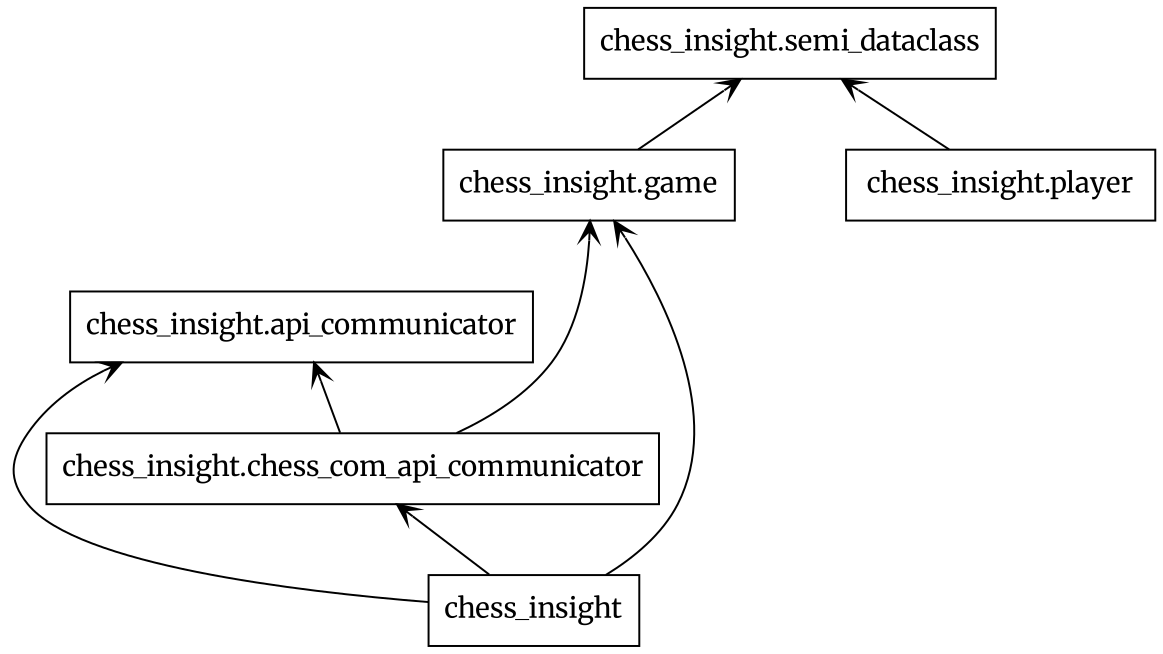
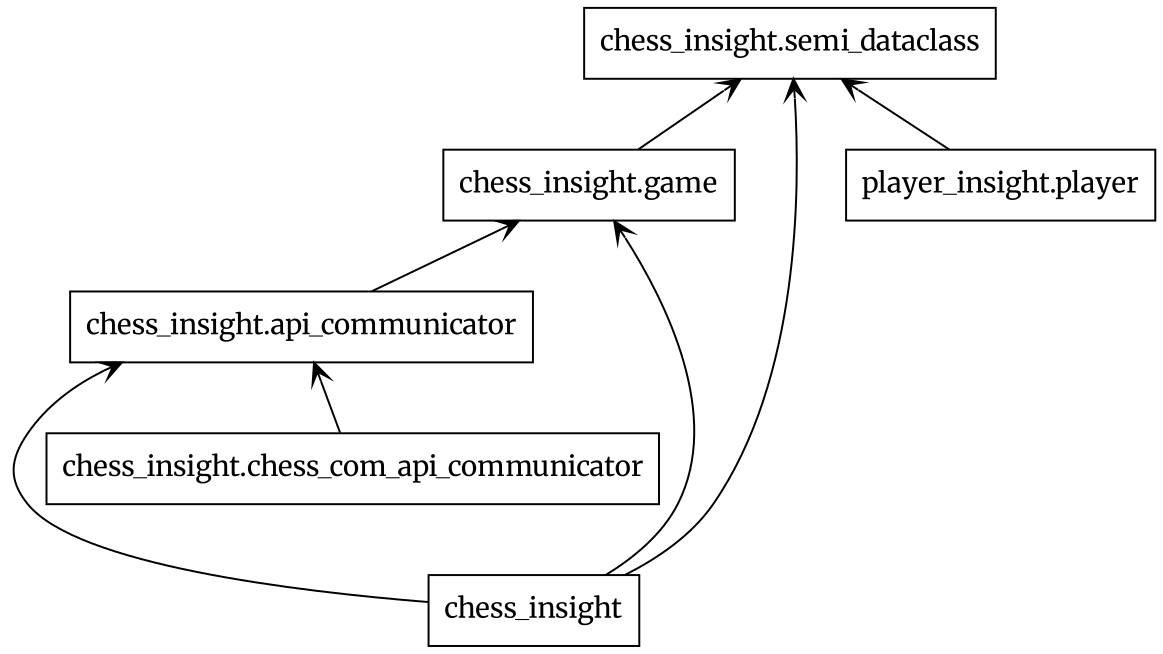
  digraph {
    fontname=Merriweather
    rankdir=BT
    node [color=black fontname=Merriweather shape=box style=solid]
    edge [arrowhead=open arrowtail=none fontname=Merriweather]
    n1 [label=chess_insight]
    n2 [label="chess_insight.api_communicator"]
    n3 [label="chess_insight.chess_com_api_communicator"]
    n4 [label="chess_insight.game"]
    n5 [label="chess_insight.semi_dataclass"]
-   n6 [label="chess_insight.player"]
+   n6 [label="player_insight.player"]
    n1 -> n2
-   n1 -> n3
+   n1 -> n5
    n1 -> n4
-   n3 -> n4
+   n2 -> n4
    n3 -> n2
    n4 -> n5
    n6 -> n5
  }
